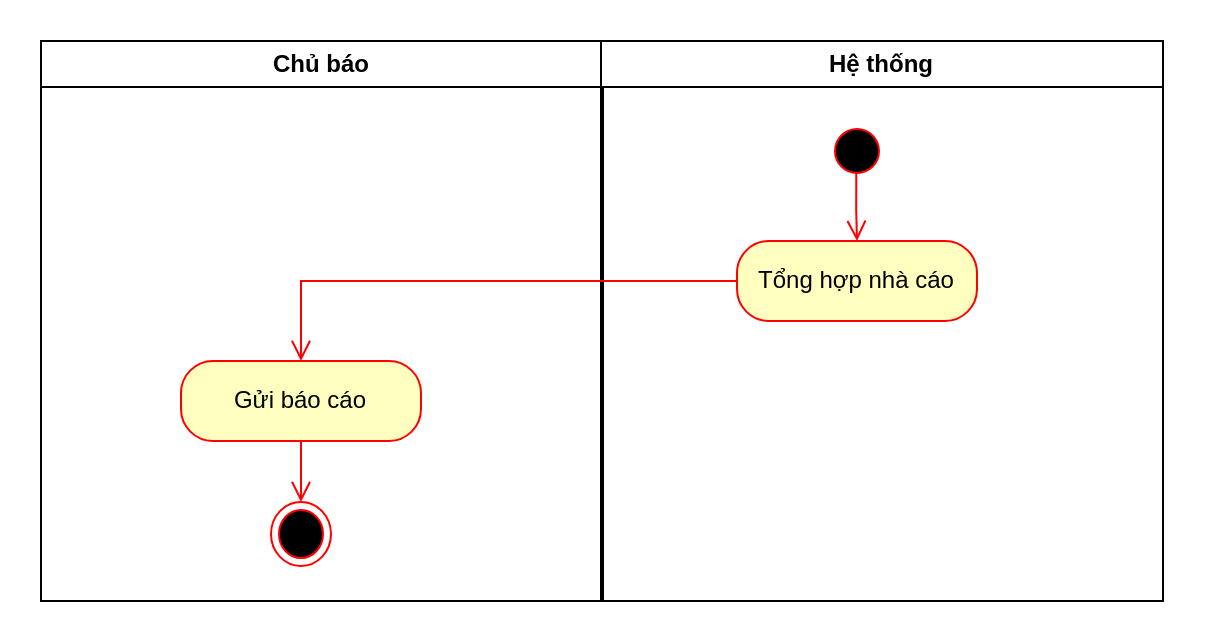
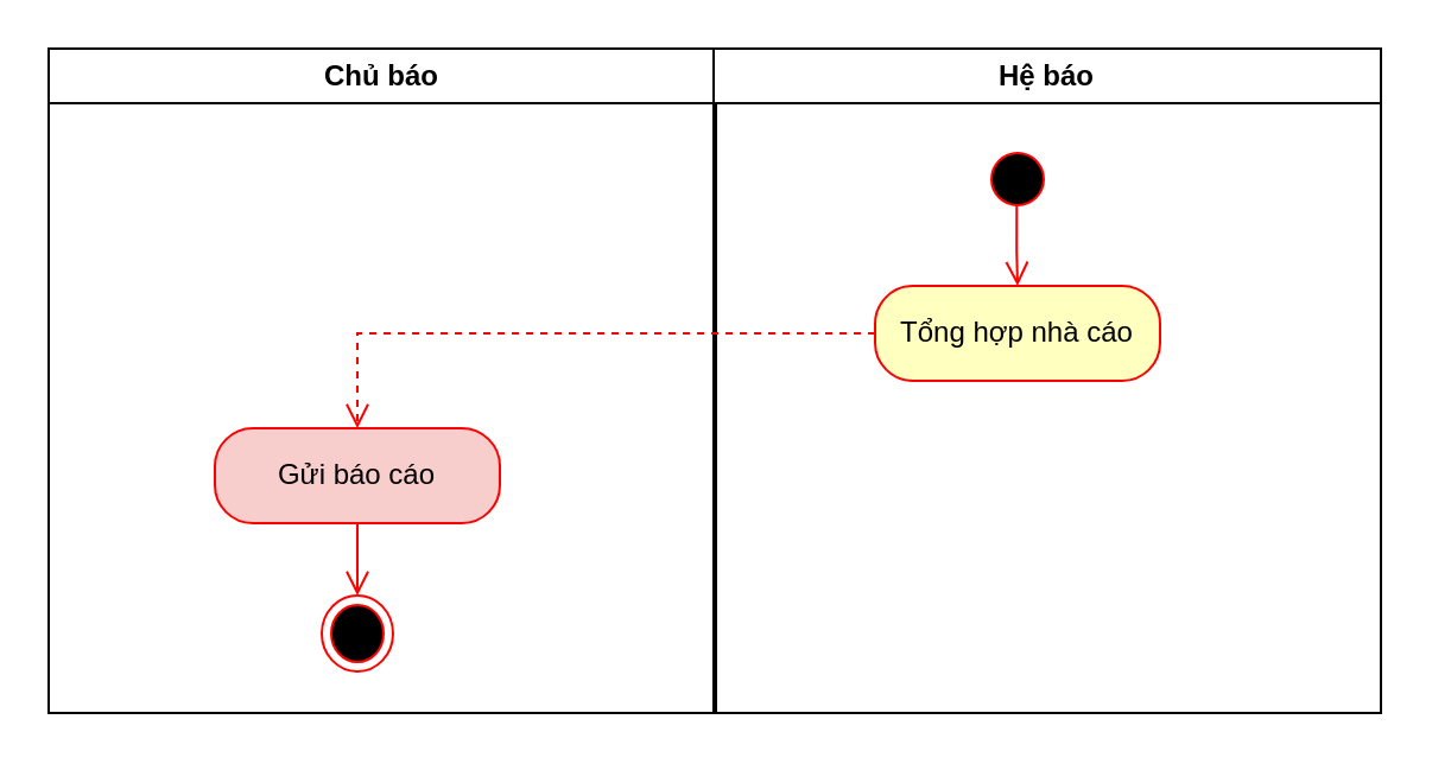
  <mxCell id="0" />
  <mxCell id="1" parent="0" />
  <mxCell id="2" value="Chủ báo" style="swimlane;whiteSpace=wrap" parent="1" vertex="1"><mxGeometry x="20" y="20" width="281" height="280" as="geometry" /></mxCell>
- <mxCell id="3" value="Gửi báo cáo" style="rounded=1;whiteSpace=wrap;html=1;arcSize=40;fontColor=#000000;fillColor=#ffffc0;strokeColor=#ff0000;" parent="2" vertex="1"><mxGeometry x="70" y="160" width="120" height="40" as="geometry" /></mxCell>
+ <mxCell id="3" value="Gửi báo cáo" style="rounded=1;whiteSpace=wrap;html=1;arcSize=40;fontColor=#000000;fillColor=#f8cecc;strokeColor=#ff0000;" parent="2" vertex="1"><mxGeometry x="70" y="160" width="120" height="40" as="geometry" /></mxCell>
  <mxCell id="4" value="" style="ellipse;shape=endState;fillColor=#000000;strokeColor=#ff0000" parent="2" vertex="1"><mxGeometry x="115" y="230.51" width="30" height="32" as="geometry" /></mxCell>
  <mxCell id="5" value="" style="edgeStyle=orthogonalEdgeStyle;html=1;verticalAlign=bottom;endArrow=open;endSize=8;strokeColor=#ff0000;rounded=0;entryX=0.5;entryY=0;entryDx=0;entryDy=0;exitX=0.5;exitY=1;exitDx=0;exitDy=0;" parent="2" source="3" target="4" edge="1"><mxGeometry relative="1" as="geometry"><mxPoint x="130" y="303.51" as="targetPoint" /><Array as="points" /><mxPoint x="125" y="200" as="sourcePoint" /></mxGeometry></mxCell>
- <mxCell id="6" value="Hệ thống" style="swimlane;whiteSpace=wrap" parent="1" vertex="1"><mxGeometry x="300" y="20" width="281" height="280" as="geometry" /></mxCell>
+ <mxCell id="6" value="Hệ báo" style="swimlane;whiteSpace=wrap" parent="1" vertex="1"><mxGeometry x="300" y="20" width="281" height="280" as="geometry" /></mxCell>
  <mxCell id="7" value="Tổng hợp nhà cáo" style="rounded=1;whiteSpace=wrap;html=1;arcSize=40;fontColor=#000000;fillColor=#ffffc0;strokeColor=#ff0000;" parent="6" vertex="1"><mxGeometry x="68" y="100" width="120" height="40" as="geometry" /></mxCell>
  <mxCell id="8" value="" style="ellipse;shape=startState;fillColor=#000000;strokeColor=#ff0000;" parent="6" vertex="1"><mxGeometry x="113" y="40" width="30" height="30" as="geometry" /></mxCell>
  <mxCell id="9" value="" style="edgeStyle=orthogonalEdgeStyle;html=1;verticalAlign=bottom;endArrow=open;endSize=8;strokeColor=#ff0000;rounded=0;entryX=0.5;entryY=0;entryDx=0;entryDy=0;exitX=0.488;exitY=0.86;exitDx=0;exitDy=0;exitPerimeter=0;" parent="6" source="8" target="7" edge="1"><mxGeometry relative="1" as="geometry"><mxPoint x="-80" y="161" as="targetPoint" /><Array as="points" /><mxPoint x="-80" y="70" as="sourcePoint" /></mxGeometry></mxCell>
- <mxCell id="10" value="" style="edgeStyle=orthogonalEdgeStyle;html=1;verticalAlign=bottom;endArrow=open;endSize=8;strokeColor=#ff0000;rounded=0;exitX=0;exitY=0.5;exitDx=0;exitDy=0;entryX=0.5;entryY=0;entryDx=0;entryDy=0;" parent="1" source="7" target="3" edge="1"><mxGeometry relative="1" as="geometry"><mxPoint x="150" y="140" as="targetPoint" /><Array as="points" /><mxPoint x="190" y="110" as="sourcePoint" /></mxGeometry></mxCell>
+ <mxCell id="10" value="" style="edgeStyle=orthogonalEdgeStyle;html=1;verticalAlign=bottom;endArrow=open;endSize=8;strokeColor=#ff0000;rounded=0;exitX=0;exitY=0.5;exitDx=0;exitDy=0;entryX=0.5;entryY=0;entryDx=0;entryDy=0;dashed=1;" parent="1" source="7" target="3" edge="1"><mxGeometry relative="1" as="geometry"><mxPoint x="150" y="140" as="targetPoint" /><Array as="points" /><mxPoint x="190" y="110" as="sourcePoint" /></mxGeometry></mxCell>
